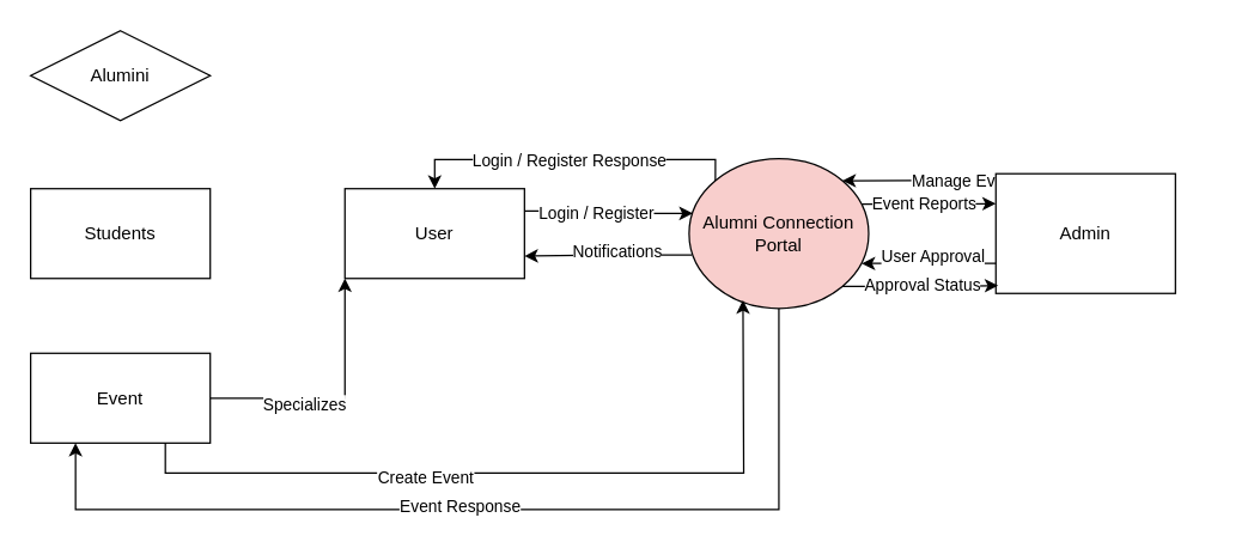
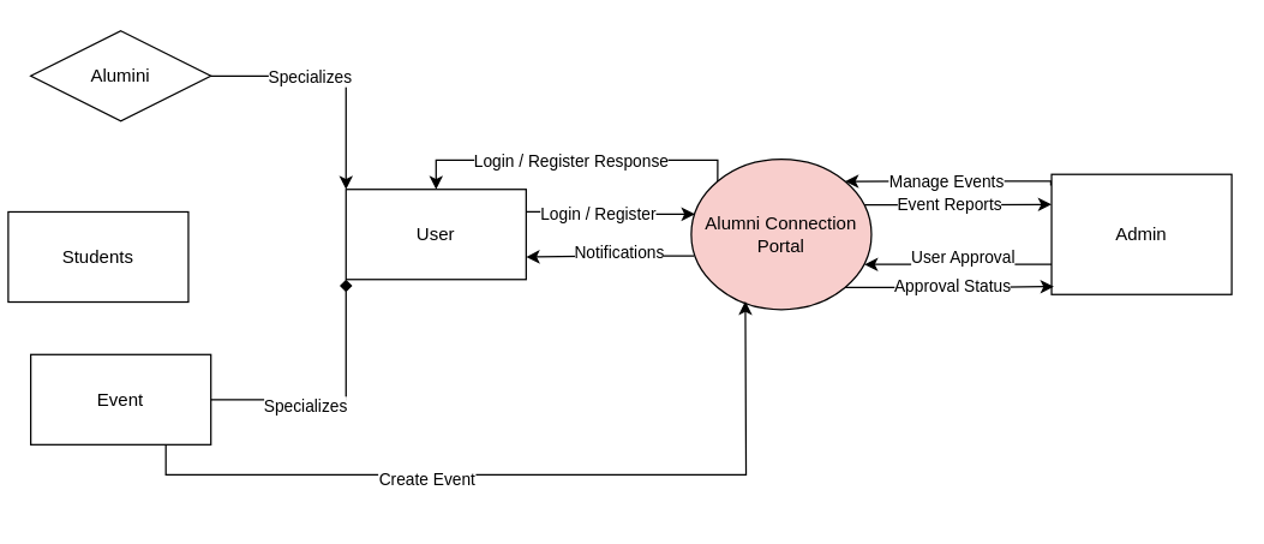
  <mxCell id="0" />
  <mxCell id="1" parent="0" />
+ <mxCell id="2" style="edgeStyle=orthogonalEdgeStyle;rounded=0;orthogonalLoop=1;jettySize=auto;html=1;exitX=1;exitY=0.5;exitDx=0;exitDy=0;entryX=0;entryY=0;entryDx=0;entryDy=0;" edge="1" parent="1" source="4" target="9"><mxGeometry relative="1" as="geometry" /></mxCell>
+ <mxCell id="3" value="&lt;div&gt;Specializes&lt;/div&gt;" style="edgeLabel;html=1;align=center;verticalAlign=middle;resizable=0;points=[];" vertex="1" connectable="0" parent="2"><mxGeometry x="-0.016" relative="1" as="geometry"><mxPoint x="-16" as="offset" /></mxGeometry></mxCell>
  <mxCell id="4" value="Alumini" style="rhombus;whiteSpace=wrap;html=1;" vertex="1" parent="1"><mxGeometry x="20" y="20" width="120" height="60" as="geometry" /></mxCell>
- <mxCell id="5" style="edgeStyle=orthogonalEdgeStyle;rounded=0;orthogonalLoop=1;jettySize=auto;html=1;exitX=1;exitY=0.5;exitDx=0;exitDy=0;entryX=0;entryY=1;entryDx=0;entryDy=0;" edge="1" parent="1" source="7" target="9"><mxGeometry relative="1" as="geometry" /></mxCell>
+ <mxCell id="5" style="edgeStyle=orthogonalEdgeStyle;rounded=0;orthogonalLoop=1;jettySize=auto;html=1;exitX=1;exitY=0.5;exitDx=0;exitDy=0;entryX=0;entryY=1;entryDx=0;entryDy=0;endArrow=diamond;" edge="1" parent="1" source="7" target="9"><mxGeometry relative="1" as="geometry" /></mxCell>
  <mxCell id="6" value="&lt;div&gt;Specializes&lt;/div&gt;" style="edgeLabel;html=1;align=center;verticalAlign=middle;resizable=0;points=[];" vertex="1" connectable="0" parent="5"><mxGeometry x="-0.266" y="-4" relative="1" as="geometry"><mxPoint as="offset" /></mxGeometry></mxCell>
  <mxCell id="7" value="Event" style="rounded=0;whiteSpace=wrap;html=1;" vertex="1" parent="1"><mxGeometry x="20" y="235.5" width="120" height="60" as="geometry" /></mxCell>
- <mxCell id="8" value="Students" style="rounded=0;whiteSpace=wrap;html=1;" vertex="1" parent="1"><mxGeometry x="20" y="125.5" width="120" height="60" as="geometry" /></mxCell>
+ <mxCell id="8" value="Students" style="rounded=0;whiteSpace=wrap;html=1;" vertex="1" parent="1"><mxGeometry x="5" y="140.5" width="120" height="60" as="geometry" /></mxCell>
  <mxCell id="9" value="&lt;div&gt;User&lt;/div&gt;" style="rounded=0;whiteSpace=wrap;html=1;" vertex="1" parent="1"><mxGeometry x="230" y="125.5" width="120" height="60" as="geometry" /></mxCell>
- <mxCell id="10" style="edgeStyle=orthogonalEdgeStyle;rounded=0;orthogonalLoop=1;jettySize=auto;html=1;exitX=0.5;exitY=1;exitDx=0;exitDy=0;entryX=0.25;entryY=1;entryDx=0;entryDy=0;" edge="1" parent="1" source="16" target="7"><mxGeometry relative="1" as="geometry"><Array as="points"><mxPoint x="520" y="340" /><mxPoint x="50" y="340" /></Array></mxGeometry></mxCell>
- <mxCell id="11" value="&lt;div&gt;Event Response&lt;/div&gt;" style="edgeLabel;html=1;align=center;verticalAlign=middle;resizable=0;points=[];" vertex="1" connectable="0" parent="10"><mxGeometry x="0.073" y="-3" relative="1" as="geometry"><mxPoint as="offset" /></mxGeometry></mxCell>
  <mxCell id="12" style="edgeStyle=orthogonalEdgeStyle;rounded=0;orthogonalLoop=1;jettySize=auto;html=1;entryX=0;entryY=0.25;entryDx=0;entryDy=0;exitX=0.961;exitY=0.304;exitDx=0;exitDy=0;exitPerimeter=0;" edge="1" parent="1" source="16" target="19"><mxGeometry relative="1" as="geometry"><mxPoint x="570" y="136" as="sourcePoint" /></mxGeometry></mxCell>
  <mxCell id="13" value="&lt;div&gt;Event Reports&lt;/div&gt;" style="edgeLabel;html=1;align=center;verticalAlign=middle;resizable=0;points=[];" vertex="1" connectable="0" parent="12"><mxGeometry x="-0.141" relative="1" as="geometry"><mxPoint x="2" as="offset" /></mxGeometry></mxCell>
  <mxCell id="14" style="edgeStyle=orthogonalEdgeStyle;rounded=0;orthogonalLoop=1;jettySize=auto;html=1;exitX=0;exitY=0;exitDx=0;exitDy=0;entryX=0.5;entryY=0;entryDx=0;entryDy=0;" edge="1" parent="1" source="16" target="9"><mxGeometry relative="1" as="geometry"><Array as="points"><mxPoint x="478" y="106" /><mxPoint x="290" y="106" /></Array></mxGeometry></mxCell>
  <mxCell id="15" value="&lt;div&gt;Login / Register Response&lt;/div&gt;" style="edgeLabel;html=1;align=center;verticalAlign=middle;resizable=0;points=[];" vertex="1" connectable="0" parent="14"><mxGeometry x="0.155" relative="1" as="geometry"><mxPoint x="16" as="offset" /></mxGeometry></mxCell>
  <mxCell id="16" value="Alumni Connection Portal" style="ellipse;whiteSpace=wrap;html=1;fillColor=#f8cecc;" vertex="1" parent="1"><mxGeometry x="460" y="105.5" width="120" height="100" as="geometry" /></mxCell>
  <mxCell id="17" style="edgeStyle=orthogonalEdgeStyle;rounded=0;orthogonalLoop=1;jettySize=auto;html=1;exitX=-0.004;exitY=0.093;exitDx=0;exitDy=0;entryX=1;entryY=0;entryDx=0;entryDy=0;exitPerimeter=0;" edge="1" parent="1" source="19" target="16"><mxGeometry relative="1" as="geometry"><Array as="points"><mxPoint x="700" y="120" /></Array></mxGeometry></mxCell>
  <mxCell id="18" value="&lt;div&gt;Manage Events&lt;/div&gt;" style="edgeLabel;html=1;align=center;verticalAlign=middle;resizable=0;points=[];" vertex="1" connectable="0" parent="17"><mxGeometry x="0.048" relative="1" as="geometry"><mxPoint as="offset" /></mxGeometry></mxCell>
- <mxCell id="19" value="Admin" style="rounded=0;whiteSpace=wrap;html=1;" vertex="1" parent="1"><mxGeometry x="665" y="115.5" width="120" height="80" as="geometry" /></mxCell>
+ <mxCell id="19" value="Admin" style="rounded=0;whiteSpace=wrap;html=1;" vertex="1" parent="1"><mxGeometry x="700" y="115.5" width="120" height="80" as="geometry" /></mxCell>
  <mxCell id="20" style="edgeStyle=orthogonalEdgeStyle;rounded=0;orthogonalLoop=1;jettySize=auto;html=1;exitX=0.75;exitY=1;exitDx=0;exitDy=0;" edge="1" parent="1" source="7"><mxGeometry relative="1" as="geometry"><mxPoint x="496" y="200" as="targetPoint" /></mxGeometry></mxCell>
  <mxCell id="21" value="&lt;div&gt;Create Event&lt;/div&gt;" style="edgeLabel;html=1;align=center;verticalAlign=middle;resizable=0;points=[];" vertex="1" connectable="0" parent="20"><mxGeometry x="-0.261" y="-3" relative="1" as="geometry"><mxPoint as="offset" /></mxGeometry></mxCell>
  <mxCell id="22" style="edgeStyle=orthogonalEdgeStyle;rounded=0;orthogonalLoop=1;jettySize=auto;html=1;exitX=0.015;exitY=0.643;exitDx=0;exitDy=0;entryX=1;entryY=0.75;entryDx=0;entryDy=0;exitPerimeter=0;" edge="1" parent="1" source="16" target="9"><mxGeometry relative="1" as="geometry"><mxPoint x="450" y="170" as="sourcePoint" /></mxGeometry></mxCell>
  <mxCell id="23" value="&lt;div&gt;Notifications&lt;/div&gt;" style="edgeLabel;html=1;align=center;verticalAlign=middle;resizable=0;points=[];" vertex="1" connectable="0" parent="22"><mxGeometry x="-0.103" y="-2" relative="1" as="geometry"><mxPoint as="offset" /></mxGeometry></mxCell>
  <mxCell id="24" style="edgeStyle=orthogonalEdgeStyle;rounded=0;orthogonalLoop=1;jettySize=auto;html=1;exitX=1;exitY=0.25;exitDx=0;exitDy=0;entryX=0.02;entryY=0.365;entryDx=0;entryDy=0;entryPerimeter=0;" edge="1" parent="1" source="9" target="16"><mxGeometry relative="1" as="geometry"><mxPoint x="466" y="141" as="targetPoint" /></mxGeometry></mxCell>
  <mxCell id="25" value="&lt;div&gt;Login / Register&lt;/div&gt;" style="edgeLabel;html=1;align=center;verticalAlign=middle;resizable=0;points=[];" vertex="1" connectable="0" parent="24"><mxGeometry x="-0.244" y="-1" relative="1" as="geometry"><mxPoint x="4" as="offset" /></mxGeometry></mxCell>
  <mxCell id="26" style="edgeStyle=orthogonalEdgeStyle;rounded=0;orthogonalLoop=1;jettySize=auto;html=1;exitX=0;exitY=0.75;exitDx=0;exitDy=0;entryX=0.961;entryY=0.7;entryDx=0;entryDy=0;entryPerimeter=0;" edge="1" parent="1" source="19" target="16"><mxGeometry relative="1" as="geometry" /></mxCell>
  <mxCell id="27" value="&lt;div&gt;User Approval&lt;/div&gt;" style="edgeLabel;html=1;align=center;verticalAlign=middle;resizable=0;points=[];" vertex="1" connectable="0" parent="26"><mxGeometry x="-0.03" y="2" relative="1" as="geometry"><mxPoint y="-7" as="offset" /></mxGeometry></mxCell>
  <mxCell id="28" style="edgeStyle=orthogonalEdgeStyle;rounded=0;orthogonalLoop=1;jettySize=auto;html=1;exitX=1;exitY=1;exitDx=0;exitDy=0;entryX=0.013;entryY=0.934;entryDx=0;entryDy=0;entryPerimeter=0;" edge="1" parent="1" source="16" target="19"><mxGeometry relative="1" as="geometry" /></mxCell>
  <mxCell id="29" value="&lt;div&gt;Approval Status&lt;/div&gt;" style="edgeLabel;html=1;align=center;verticalAlign=middle;resizable=0;points=[];" vertex="1" connectable="0" parent="28"><mxGeometry x="0.013" y="1" relative="1" as="geometry"><mxPoint as="offset" /></mxGeometry></mxCell>
